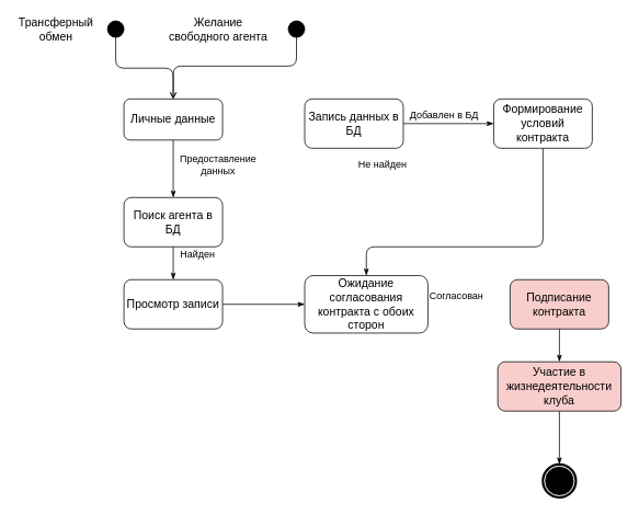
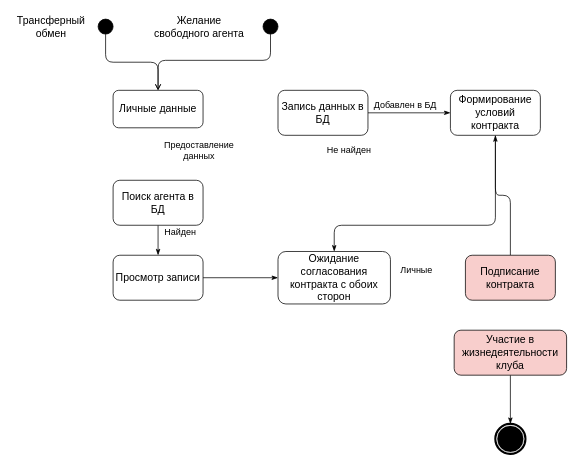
  <mxCell id="0" />
  <mxCell id="1" parent="0" />
  <mxCell id="2" style="edgeStyle=orthogonalEdgeStyle;rounded=1;orthogonalLoop=1;jettySize=auto;html=1;endArrow=open;endFill=0;" edge="1" parent="1" source="3" target="9"><mxGeometry relative="1" as="geometry" /></mxCell>
  <mxCell id="3" value="" style="shape=mxgraph.bpmn.shape;html=1;verticalLabelPosition=bottom;labelBackgroundColor=#ffffff;verticalAlign=top;align=center;perimeter=ellipsePerimeter;outlineConnect=0;outline=standard;symbol=general;fillColor=#000000;" vertex="1" parent="1"><mxGeometry x="130" y="25" width="20" height="20" as="geometry" /></mxCell>
  <mxCell id="4" value="&lt;font style=&quot;font-size: 14px&quot;&gt;Трансферный обмен&lt;/font&gt;" style="text;html=1;strokeColor=none;fillColor=none;align=center;verticalAlign=middle;whiteSpace=wrap;rounded=0;" vertex="1" parent="1"><mxGeometry x="20" y="20" width="95" height="30" as="geometry" /></mxCell>
  <mxCell id="5" style="edgeStyle=orthogonalEdgeStyle;rounded=1;orthogonalLoop=1;jettySize=auto;html=1;endArrow=open;endFill=0;" edge="1" parent="1" source="6" target="9"><mxGeometry relative="1" as="geometry"><Array as="points"><mxPoint x="360" y="80" /><mxPoint x="210" y="80" /></Array></mxGeometry></mxCell>
  <mxCell id="6" value="" style="shape=mxgraph.bpmn.shape;html=1;verticalLabelPosition=bottom;labelBackgroundColor=#ffffff;verticalAlign=top;align=center;perimeter=ellipsePerimeter;outlineConnect=0;outline=standard;symbol=general;fillColor=#000000;" vertex="1" parent="1"><mxGeometry x="350" y="25" width="20" height="20" as="geometry" /></mxCell>
  <mxCell id="7" value="&lt;span style=&quot;font-size: 14px&quot;&gt;Желание свободного агента&lt;/span&gt;" style="text;html=1;strokeColor=none;fillColor=none;align=center;verticalAlign=middle;whiteSpace=wrap;rounded=0;" vertex="1" parent="1"><mxGeometry x="200" y="20" width="130" height="30" as="geometry" /></mxCell>
- <mxCell id="8" style="edgeStyle=orthogonalEdgeStyle;rounded=1;orthogonalLoop=1;jettySize=auto;html=1;entryX=0.5;entryY=0;entryDx=0;entryDy=0;endArrow=classicThin;endFill=1;" edge="1" parent="1" source="9" target="11"><mxGeometry relative="1" as="geometry" /></mxCell>
  <mxCell id="9" value="&lt;font style=&quot;font-size: 14px&quot;&gt;Личные данные&lt;/font&gt;" style="rounded=1;whiteSpace=wrap;html=1;" vertex="1" parent="1"><mxGeometry x="150" y="120" width="120" height="50" as="geometry" /></mxCell>
  <mxCell id="10" style="edgeStyle=orthogonalEdgeStyle;rounded=1;orthogonalLoop=1;jettySize=auto;html=1;entryX=0.5;entryY=0;entryDx=0;entryDy=0;endArrow=classicThin;endFill=1;" edge="1" parent="1" source="11" target="20"><mxGeometry relative="1" as="geometry" /></mxCell>
  <mxCell id="11" value="&lt;font style=&quot;font-size: 14px&quot;&gt;Поиск агента в БД&lt;/font&gt;" style="rounded=1;whiteSpace=wrap;html=1;" vertex="1" parent="1"><mxGeometry x="150" y="240" width="120" height="60" as="geometry" /></mxCell>
  <mxCell id="12" value="Предоставление данных" style="text;html=1;strokeColor=none;fillColor=none;align=center;verticalAlign=middle;whiteSpace=wrap;rounded=0;" vertex="1" parent="1"><mxGeometry x="215" y="180" width="100" height="40" as="geometry" /></mxCell>
  <mxCell id="13" style="edgeStyle=orthogonalEdgeStyle;rounded=1;orthogonalLoop=1;jettySize=auto;html=1;entryX=0;entryY=0.5;entryDx=0;entryDy=0;endArrow=classicThin;endFill=1;" edge="1" parent="1" source="14" target="17"><mxGeometry relative="1" as="geometry" /></mxCell>
  <mxCell id="14" value="&lt;font style=&quot;font-size: 14px&quot;&gt;Запись данных в БД&lt;/font&gt;" style="rounded=1;whiteSpace=wrap;html=1;" vertex="1" parent="1"><mxGeometry x="370" y="120" width="120" height="60" as="geometry" /></mxCell>
  <mxCell id="15" value="Не найден" style="text;html=1;strokeColor=none;fillColor=none;align=center;verticalAlign=middle;whiteSpace=wrap;rounded=0;" vertex="1" parent="1"><mxGeometry x="430" y="190" width="70" height="20" as="geometry" /></mxCell>
  <mxCell id="16" style="edgeStyle=orthogonalEdgeStyle;rounded=1;orthogonalLoop=1;jettySize=auto;html=1;entryX=0.5;entryY=0;entryDx=0;entryDy=0;endArrow=classicThin;endFill=1;" edge="1" parent="1" source="17" target="21"><mxGeometry relative="1" as="geometry"><Array as="points"><mxPoint x="660" y="300" /><mxPoint x="445" y="300" /></Array></mxGeometry></mxCell>
  <mxCell id="17" value="&lt;font style=&quot;font-size: 14px&quot;&gt;Формирование условий контракта&lt;/font&gt;" style="rounded=1;whiteSpace=wrap;html=1;" vertex="1" parent="1"><mxGeometry x="600" y="120" width="120" height="60" as="geometry" /></mxCell>
  <mxCell id="18" value="Добавлен в БД" style="text;html=1;strokeColor=none;fillColor=none;align=center;verticalAlign=middle;whiteSpace=wrap;rounded=0;" vertex="1" parent="1"><mxGeometry x="490" y="130" width="100" height="20" as="geometry" /></mxCell>
  <mxCell id="19" style="edgeStyle=orthogonalEdgeStyle;rounded=1;orthogonalLoop=1;jettySize=auto;html=1;endArrow=classicThin;endFill=1;" edge="1" parent="1" source="20" target="21"><mxGeometry relative="1" as="geometry" /></mxCell>
  <mxCell id="20" value="&lt;font style=&quot;font-size: 14px&quot;&gt;Просмотр записи&lt;/font&gt;" style="rounded=1;whiteSpace=wrap;html=1;" vertex="1" parent="1"><mxGeometry x="150" y="340" width="120" height="60" as="geometry" /></mxCell>
  <mxCell id="21" value="&lt;font style=&quot;font-size: 14px&quot;&gt;Ожидание согласования контракта с обоих сторон&lt;/font&gt;" style="rounded=1;whiteSpace=wrap;html=1;" vertex="1" parent="1"><mxGeometry x="370" y="335" width="150" height="70" as="geometry" /></mxCell>
- <mxCell id="22" style="edgeStyle=orthogonalEdgeStyle;rounded=1;orthogonalLoop=1;jettySize=auto;html=1;endArrow=classicThin;endFill=1;" edge="1" parent="1" source="23" target="27"><mxGeometry relative="1" as="geometry" /></mxCell>
+ <mxCell id="22" style="edgeStyle=orthogonalEdgeStyle;rounded=1;orthogonalLoop=1;jettySize=auto;html=1;endArrow=classicThin;endFill=1;" edge="1" parent="1" source="23" target="17"><mxGeometry relative="1" as="geometry" /></mxCell>
  <mxCell id="23" value="&lt;font style=&quot;font-size: 14px&quot;&gt;Подписание контракта&lt;/font&gt;" style="rounded=1;whiteSpace=wrap;html=1;fillColor=#f8cecc;" vertex="1" parent="1"><mxGeometry x="620" y="340" width="120" height="60" as="geometry" /></mxCell>
  <mxCell id="24" value="Найден" style="text;html=1;strokeColor=none;fillColor=none;align=center;verticalAlign=middle;whiteSpace=wrap;rounded=0;" vertex="1" parent="1"><mxGeometry x="210" y="300" width="60" height="20" as="geometry" /></mxCell>
- <mxCell id="25" value="Согласован" style="text;html=1;strokeColor=none;fillColor=none;align=center;verticalAlign=middle;whiteSpace=wrap;rounded=0;" vertex="1" parent="1"><mxGeometry x="520" y="350" width="70" height="20" as="geometry" /></mxCell>
+ <mxCell id="25" value="Личные" style="text;html=1;strokeColor=none;fillColor=none;align=center;verticalAlign=middle;whiteSpace=wrap;rounded=0;" vertex="1" parent="1"><mxGeometry x="520" y="350" width="70" height="20" as="geometry" /></mxCell>
  <mxCell id="26" style="edgeStyle=orthogonalEdgeStyle;rounded=1;orthogonalLoop=1;jettySize=auto;html=1;entryX=0.5;entryY=0;entryDx=0;entryDy=0;endArrow=classicThin;endFill=1;" edge="1" parent="1" source="27" target="28"><mxGeometry relative="1" as="geometry" /></mxCell>
  <mxCell id="27" value="&lt;font style=&quot;font-size: 14px&quot;&gt;Участие в жизнедеятельности клуба&lt;/font&gt;" style="rounded=1;whiteSpace=wrap;html=1;fillColor=#f8cecc;" vertex="1" parent="1"><mxGeometry x="605" y="440" width="150" height="60" as="geometry" /></mxCell>
  <mxCell id="28" value="" style="shape=mxgraph.bpmn.shape;html=1;verticalLabelPosition=bottom;labelBackgroundColor=#ffffff;verticalAlign=top;align=center;perimeter=ellipsePerimeter;outlineConnect=0;outline=end;symbol=terminate;" vertex="1" parent="1"><mxGeometry x="660" y="565" width="40" height="40" as="geometry" /></mxCell>
